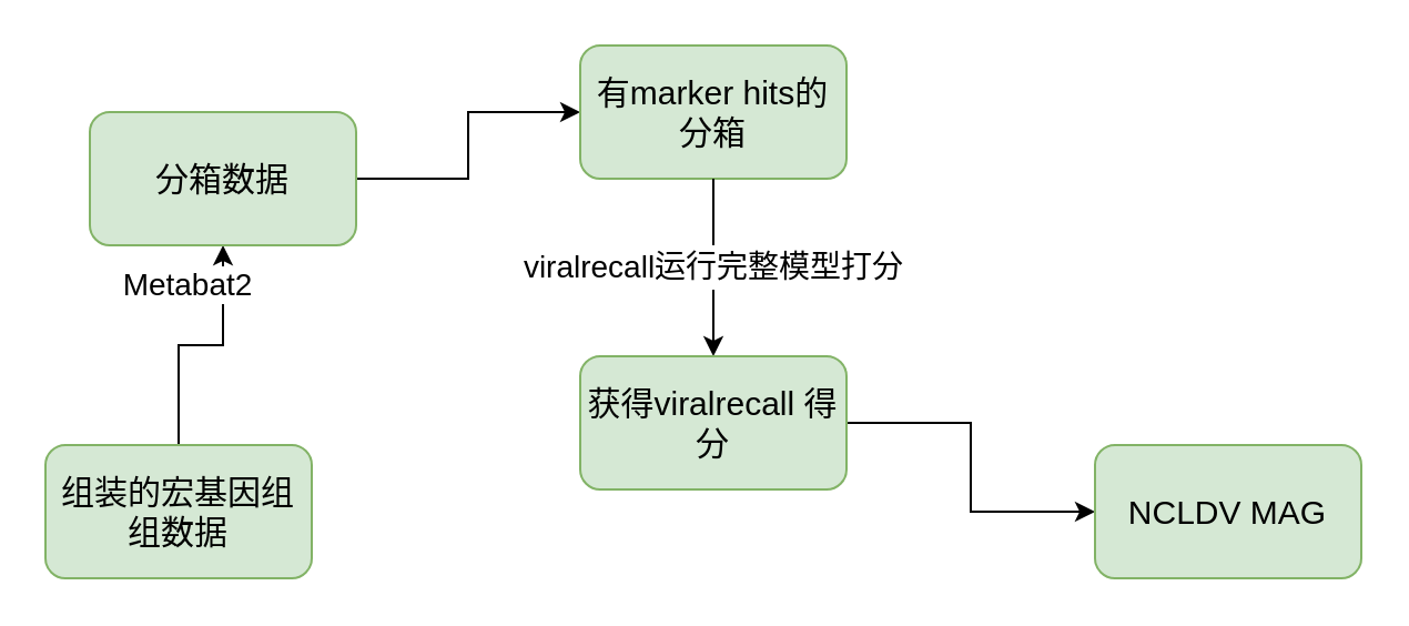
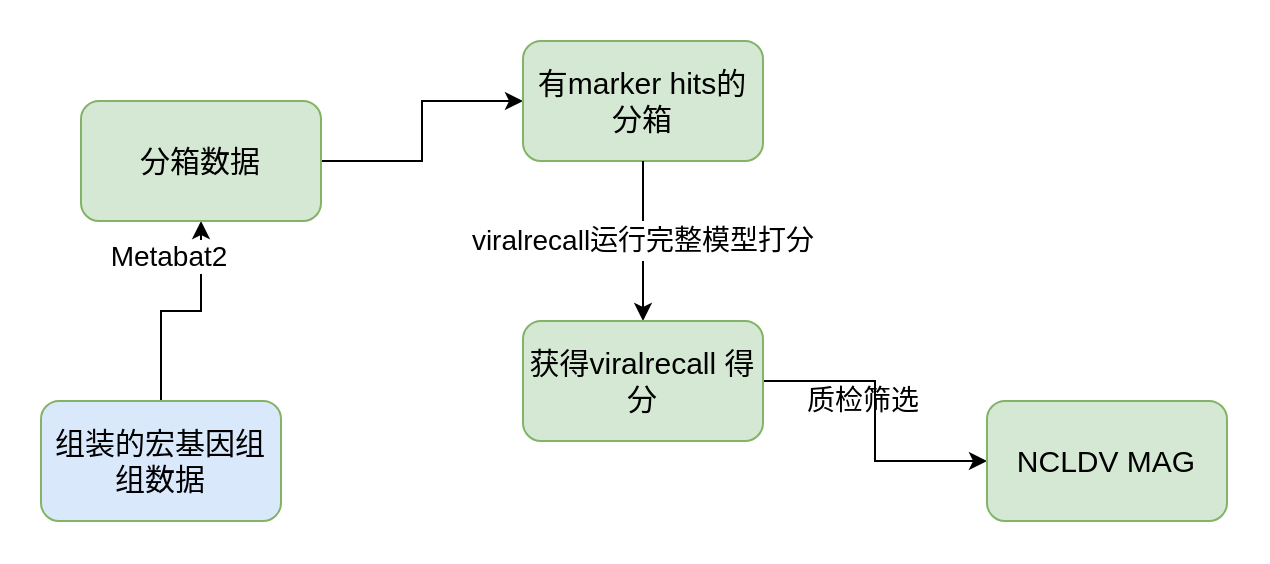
  <mxCell id="0" />
  <mxCell id="1" parent="0" />
  <mxCell id="2" value="" style="edgeStyle=orthogonalEdgeStyle;rounded=0;orthogonalLoop=1;jettySize=auto;html=1;" edge="1" parent="1" source="4" target="6"><mxGeometry relative="1" as="geometry" /></mxCell>
  <mxCell id="3" value="Metabat2" style="edgeLabel;html=1;align=center;verticalAlign=middle;resizable=0;points=[];fontSize=14;" vertex="1" connectable="0" parent="2"><mxGeometry x="-0.28" y="-3" relative="1" as="geometry"><mxPoint y="-33" as="offset" /></mxGeometry></mxCell>
- <mxCell id="4" value="组装的宏基因组组数据" style="rounded=1;whiteSpace=wrap;html=1;fontSize=15;fillColor=#d5e8d4;strokeColor=#82b366;" vertex="1" parent="1"><mxGeometry x="20" y="200" width="120" height="60" as="geometry" /></mxCell>
+ <mxCell id="4" value="组装的宏基因组组数据" style="rounded=1;whiteSpace=wrap;html=1;fontSize=15;fillColor=#dae8fc;strokeColor=#82b366;" vertex="1" parent="1"><mxGeometry x="20" y="200" width="120" height="60" as="geometry" /></mxCell>
  <mxCell id="5" value="" style="edgeStyle=orthogonalEdgeStyle;rounded=0;orthogonalLoop=1;jettySize=auto;html=1;" edge="1" parent="1" source="6" target="8"><mxGeometry relative="1" as="geometry" /></mxCell>
  <mxCell id="6" value="分箱数据" style="whiteSpace=wrap;html=1;rounded=1;fontSize=15;fillColor=#d5e8d4;strokeColor=#82b366;" vertex="1" parent="1"><mxGeometry x="40" y="50" width="120" height="60" as="geometry" /></mxCell>
  <mxCell id="7" value="" style="edgeStyle=orthogonalEdgeStyle;rounded=0;orthogonalLoop=1;jettySize=auto;html=1;startArrow=none;" edge="1" parent="1" source="13" target="10"><mxGeometry relative="1" as="geometry" /></mxCell>
  <mxCell id="8" value="有marker hits的分箱" style="whiteSpace=wrap;html=1;rounded=1;fontSize=15;fillColor=#d5e8d4;strokeColor=#82b366;" vertex="1" parent="1"><mxGeometry x="261" y="20" width="120" height="60" as="geometry" /></mxCell>
  <mxCell id="9" value="" style="edgeStyle=orthogonalEdgeStyle;rounded=0;orthogonalLoop=1;jettySize=auto;html=1;" edge="1" parent="1" source="10" target="11"><mxGeometry relative="1" as="geometry" /></mxCell>
  <mxCell id="10" value="获得viralrecall 得分" style="whiteSpace=wrap;html=1;rounded=1;fontSize=15;fillColor=#d5e8d4;strokeColor=#82b366;" vertex="1" parent="1"><mxGeometry x="261" y="160" width="120" height="60" as="geometry" /></mxCell>
  <mxCell id="11" value="NCLDV MAG" style="whiteSpace=wrap;html=1;rounded=1;fillColor=#d5e8d4;strokeColor=#82b366;fontSize=15;" vertex="1" parent="1"><mxGeometry x="493" y="200" width="120" height="60" as="geometry" /></mxCell>
+ <mxCell id="12" value="质检筛选" style="text;html=1;align=center;verticalAlign=middle;resizable=0;points=[];autosize=1;strokeColor=none;fillColor=none;fontSize=14;" vertex="1" parent="1"><mxGeometry x="396" y="190" width="70" height="20" as="geometry" /></mxCell>
  <mxCell id="13" value="&lt;span style=&quot;font-size: 14px;&quot;&gt;viralrecall运行完整模型打分&lt;/span&gt;" style="text;html=1;align=center;verticalAlign=middle;resizable=0;points=[];autosize=1;strokeColor=none;fillColor=none;fontSize=14;" vertex="1" parent="1"><mxGeometry x="226" y="110" width="190" height="20" as="geometry" /></mxCell>
  <mxCell id="14" value="" style="edgeStyle=orthogonalEdgeStyle;rounded=0;orthogonalLoop=1;jettySize=auto;html=1;endArrow=none;" edge="1" parent="1" source="8" target="13"><mxGeometry relative="1" as="geometry"><mxPoint x="321" y="80" as="sourcePoint" /><mxPoint x="321" y="200" as="targetPoint" /></mxGeometry></mxCell>
